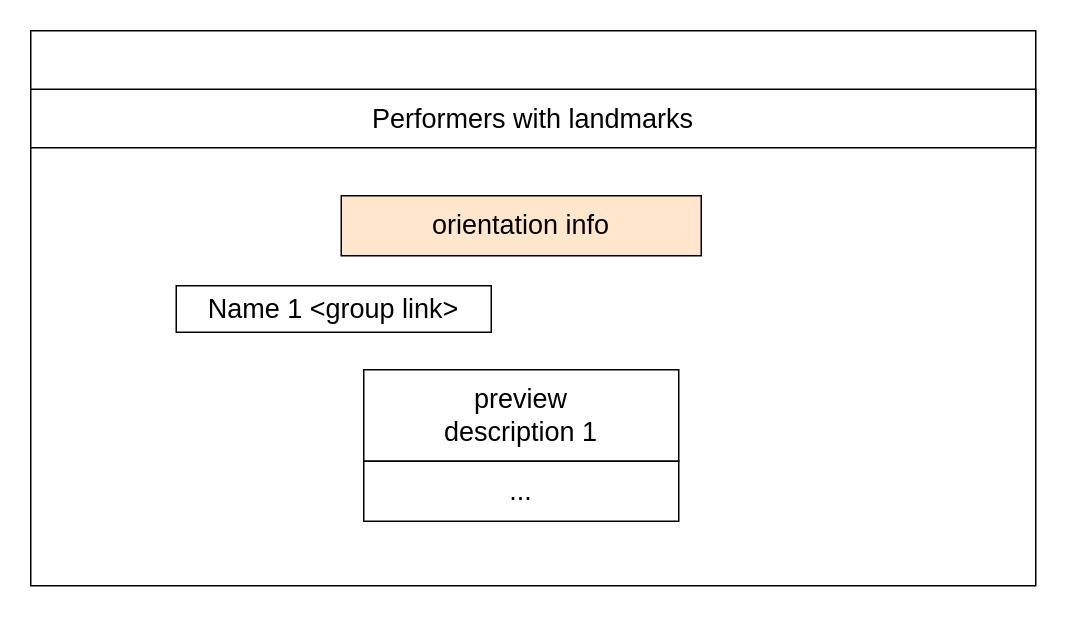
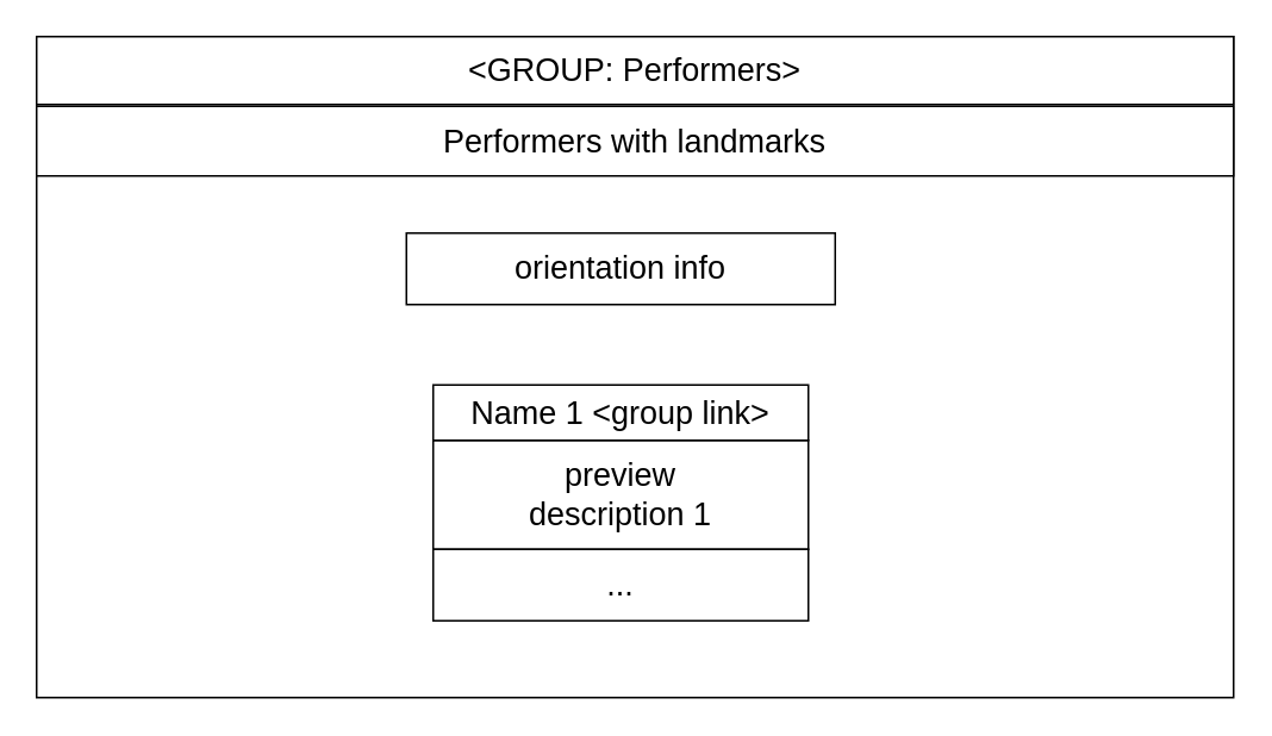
  <mxCell id="0" />
  <mxCell id="1" parent="0" />
  <mxCell id="2" value="" style="rounded=0;whiteSpace=wrap;html=1;" parent="1" vertex="1"><mxGeometry x="20" y="20" width="670" height="370" as="geometry" /></mxCell>
+ <mxCell id="3" value="&lt;div style=&quot;text-align: left ; font-size: 18px&quot;&gt;&lt;span&gt;&amp;lt;GROUP: Performers&amp;gt;&lt;/span&gt;&lt;br&gt;&lt;/div&gt;" style="rounded=0;whiteSpace=wrap;html=1;fontSize=18;" parent="1" vertex="1"><mxGeometry x="20" y="20" width="670" height="38" as="geometry" /></mxCell>
  <mxCell id="4" value="Performers with landmarks" style="rounded=0;whiteSpace=wrap;html=1;fontSize=18;" parent="1" vertex="1"><mxGeometry x="20" y="59" width="670" height="39" as="geometry" /></mxCell>
- <mxCell id="5" value="orientation info" style="rounded=0;whiteSpace=wrap;html=1;fontSize=18;fillColor=#ffe6cc;" parent="1" vertex="1"><mxGeometry x="227" y="130" width="240" height="40" as="geometry" /></mxCell>
+ <mxCell id="5" value="orientation info" style="rounded=0;whiteSpace=wrap;html=1;fontSize=18;" parent="1" vertex="1"><mxGeometry x="227" y="130" width="240" height="40" as="geometry" /></mxCell>
  <mxCell id="6" value="preview&lt;br&gt;description 1" style="rounded=0;whiteSpace=wrap;html=1;fontSize=18;" parent="1" vertex="1"><mxGeometry x="242" y="246" width="210" height="61" as="geometry" /></mxCell>
  <mxCell id="7" value="..." style="rounded=0;whiteSpace=wrap;html=1;fontSize=18;" parent="1" vertex="1"><mxGeometry x="242" y="307" width="210" height="40" as="geometry" /></mxCell>
- <mxCell id="8" value="Name 1 &amp;lt;group link&amp;gt;" style="rounded=0;whiteSpace=wrap;html=1;fontSize=18;" parent="1" vertex="1"><mxGeometry x="117" y="190" width="210" height="31" as="geometry" /></mxCell>
+ <mxCell id="8" value="Name 1 &amp;lt;group link&amp;gt;" style="rounded=0;whiteSpace=wrap;html=1;fontSize=18;" parent="1" vertex="1"><mxGeometry x="242" y="215" width="210" height="31" as="geometry" /></mxCell>
